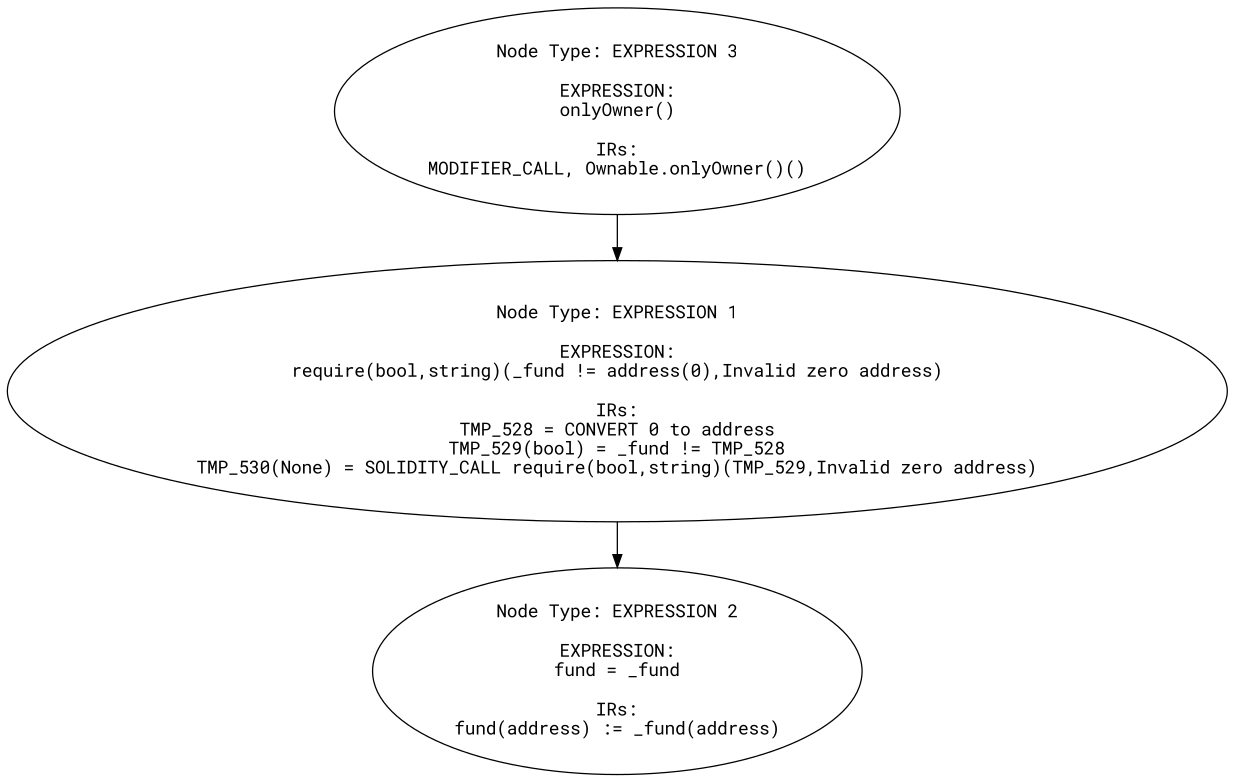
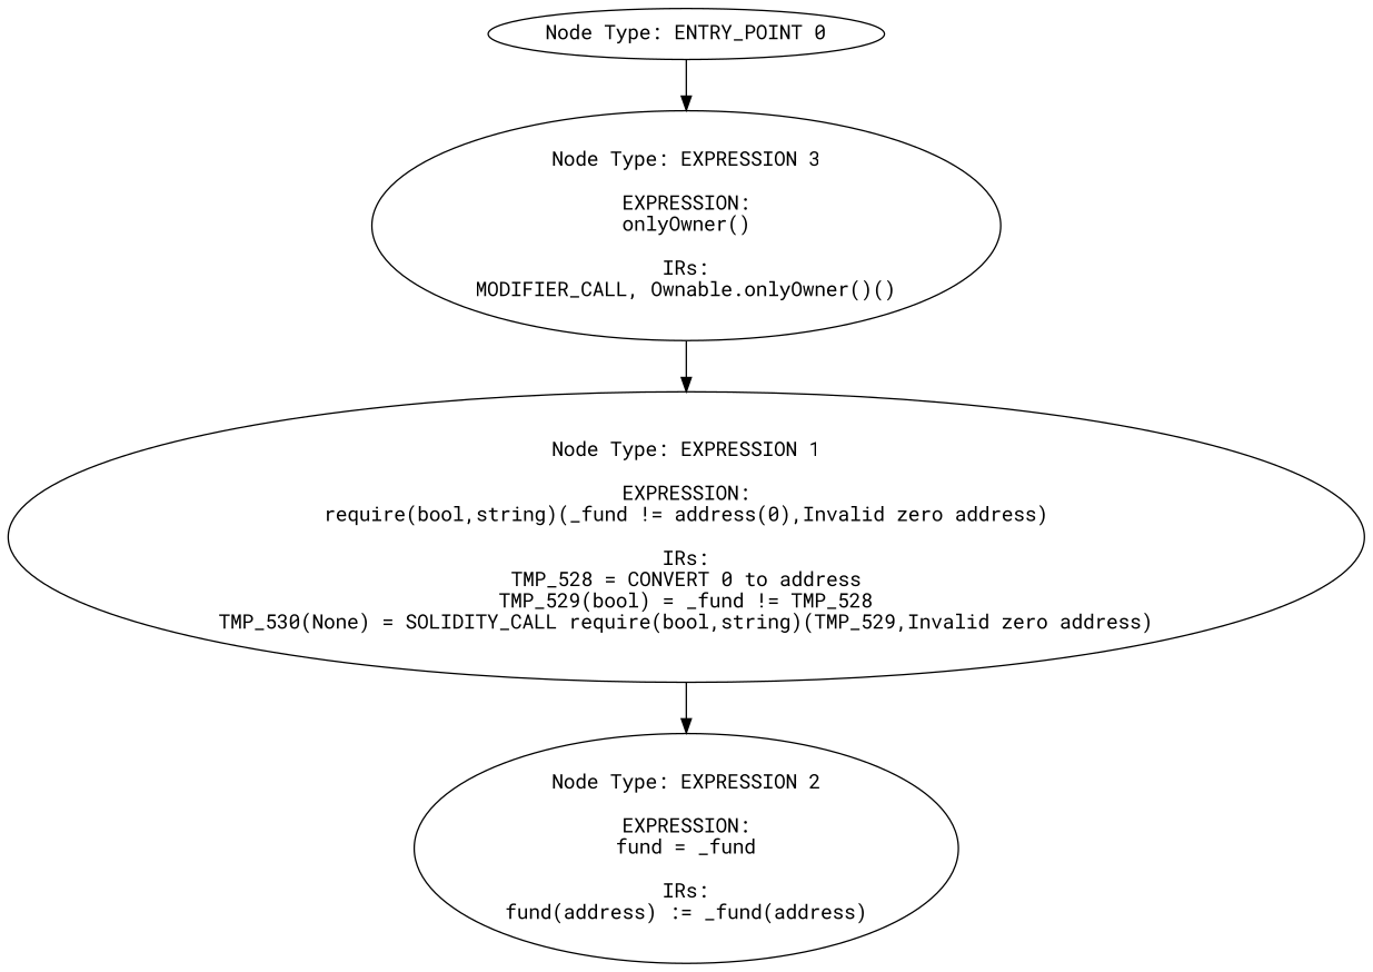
  digraph {
    fontname="Roboto Mono"
    node [fontname="Roboto Mono"]
    edge [fontname="Roboto Mono"]
+   n1 [label="Node Type: ENTRY_POINT 0\n"]
    n2 [label="Node Type: EXPRESSION 3\n\nEXPRESSION:\nonlyOwner()\n\nIRs:\nMODIFIER_CALL, Ownable.onlyOwner()()"]
    n3 [label="Node Type: EXPRESSION 1\n\nEXPRESSION:\nrequire(bool,string)(_fund != address(0),Invalid zero address)\n\nIRs:\nTMP_528 = CONVERT 0 to address\nTMP_529(bool) = _fund != TMP_528\nTMP_530(None) = SOLIDITY_CALL require(bool,string)(TMP_529,Invalid zero address)"]
    n4 [label="Node Type: EXPRESSION 2\n\nEXPRESSION:\nfund = _fund\n\nIRs:\nfund(address) := _fund(address)"]
+   n1 -> n2
    n2 -> n3
    n3 -> n4
  }
